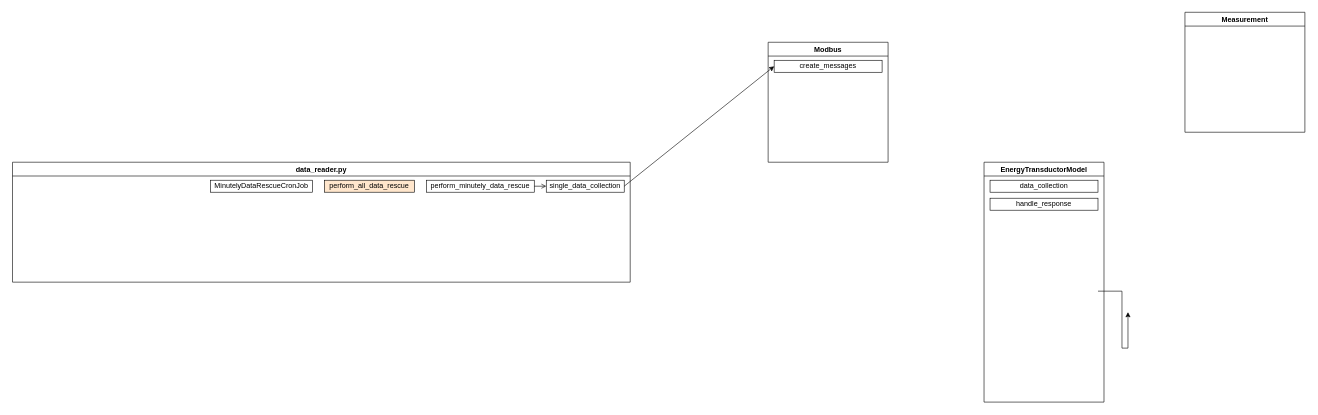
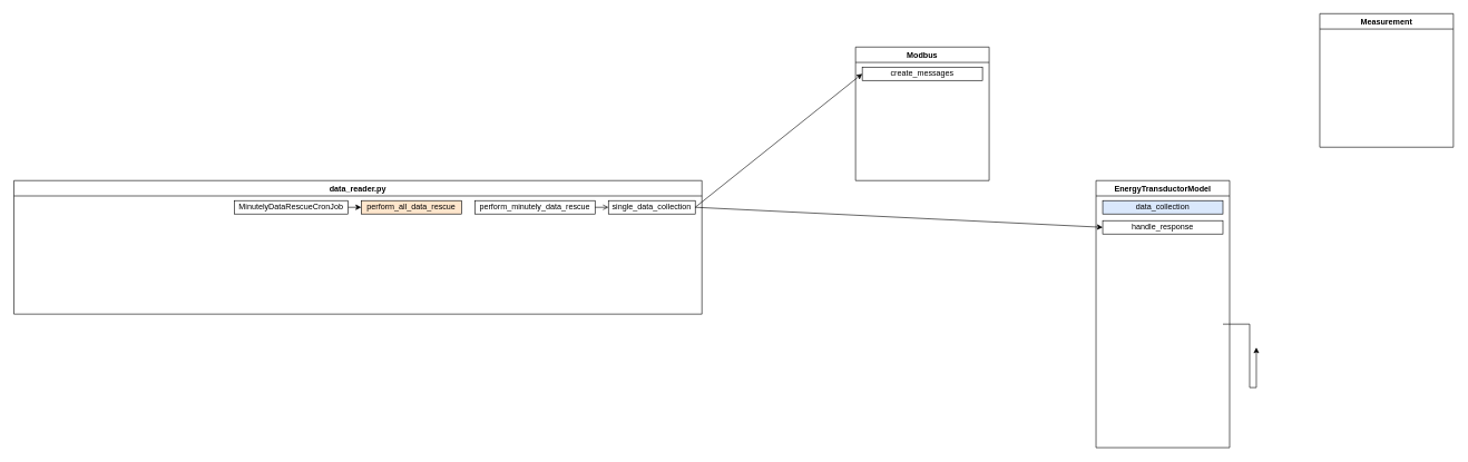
  <mxCell id="0" />
  <mxCell id="1" parent="0" />
  <mxCell id="2" value="EnergyTransductorModel" style="swimlane;" vertex="1" parent="1"><mxGeometry x="1640" y="270" width="200" height="400" as="geometry"><mxRectangle x="130" y="170" width="180" height="23" as="alternateBounds" /></mxGeometry></mxCell>
- <mxCell id="3" value="data_collection" style="rounded=0;whiteSpace=wrap;html=1;" vertex="1" parent="2"><mxGeometry x="10" y="30" width="180" height="20" as="geometry" /></mxCell>
+ <mxCell id="3" value="data_collection" style="rounded=0;whiteSpace=wrap;html=1;fillColor=#dae8fc;" vertex="1" parent="2"><mxGeometry x="10" y="30" width="180" height="20" as="geometry" /></mxCell>
  <mxCell id="4" value="handle_response" style="rounded=0;whiteSpace=wrap;html=1;" vertex="1" parent="2"><mxGeometry x="10" y="60" width="180" height="20" as="geometry" /></mxCell>
  <mxCell id="5" style="edgeStyle=orthogonalEdgeStyle;rounded=0;orthogonalLoop=1;jettySize=auto;html=1;exitX=1;exitY=0.25;exitDx=0;exitDy=0;entryX=1;entryY=0.5;entryDx=0;entryDy=0;" edge="1" parent="2"><mxGeometry relative="1" as="geometry"><mxPoint x="190" y="215" as="sourcePoint" /><Array as="points"><mxPoint x="230" y="215" /><mxPoint x="230" y="340" /></Array></mxGeometry></mxCell>
  <mxCell id="6" style="edgeStyle=orthogonalEdgeStyle;rounded=0;orthogonalLoop=1;jettySize=auto;html=1;exitX=1;exitY=0.25;exitDx=0;exitDy=0;entryX=1;entryY=0.25;entryDx=0;entryDy=0;" edge="1" parent="2"><mxGeometry relative="1" as="geometry"><mxPoint x="190" y="215" as="sourcePoint" /><Array as="points"><mxPoint x="230" y="215" /><mxPoint x="230" y="365" /></Array></mxGeometry></mxCell>
  <mxCell id="7" style="edgeStyle=orthogonalEdgeStyle;rounded=0;orthogonalLoop=1;jettySize=auto;html=1;exitX=1;exitY=0.5;exitDx=0;exitDy=0;entryX=1;entryY=0.5;entryDx=0;entryDy=0;" edge="1" parent="2"><mxGeometry relative="1" as="geometry"><mxPoint x="190" y="220" as="targetPoint" /></mxGeometry></mxCell>
  <mxCell id="8" style="edgeStyle=orthogonalEdgeStyle;rounded=0;orthogonalLoop=1;jettySize=auto;html=1;entryX=0;entryY=0.5;entryDx=0;entryDy=0;exitX=0;exitY=0.5;exitDx=0;exitDy=0;" edge="1" parent="2"><mxGeometry relative="1" as="geometry"><mxPoint x="10" y="190" as="targetPoint" /></mxGeometry></mxCell>
  <mxCell id="9" style="edgeStyle=orthogonalEdgeStyle;rounded=0;orthogonalLoop=1;jettySize=auto;html=1;entryX=0;entryY=0.5;entryDx=0;entryDy=0;exitX=0;exitY=0.5;exitDx=0;exitDy=0;" edge="1" parent="2"><mxGeometry relative="1" as="geometry"><mxPoint x="10" y="190" as="targetPoint" /></mxGeometry></mxCell>
  <mxCell id="10" style="edgeStyle=orthogonalEdgeStyle;rounded=0;orthogonalLoop=1;jettySize=auto;html=1;entryX=0;entryY=0.5;entryDx=0;entryDy=0;exitX=0;exitY=0.5;exitDx=0;exitDy=0;" edge="1" parent="2"><mxGeometry relative="1" as="geometry"><mxPoint x="10" y="190" as="targetPoint" /></mxGeometry></mxCell>
  <mxCell id="11" style="edgeStyle=orthogonalEdgeStyle;rounded=0;orthogonalLoop=1;jettySize=auto;html=1;exitX=1;exitY=0.25;exitDx=0;exitDy=0;entryX=1;entryY=0.5;entryDx=0;entryDy=0;" edge="1" parent="2"><mxGeometry relative="1" as="geometry"><mxPoint x="240" y="250" as="targetPoint" /><mxPoint x="190" y="215" as="sourcePoint" /><Array as="points"><mxPoint x="230" y="215" /><mxPoint x="230" y="310" /></Array></mxGeometry></mxCell>
  <mxCell id="12" value="Measurement" style="swimlane;" vertex="1" parent="1"><mxGeometry x="1975" y="20" width="200" height="200" as="geometry"><mxRectangle x="130" y="170" width="180" height="23" as="alternateBounds" /></mxGeometry></mxCell>
  <mxCell id="13" value="Modbus" style="swimlane;" vertex="1" parent="1"><mxGeometry x="1280" y="70" width="200" height="200" as="geometry"><mxRectangle x="130" y="170" width="180" height="23" as="alternateBounds" /></mxGeometry></mxCell>
  <mxCell id="14" value="create_messages" style="rounded=0;whiteSpace=wrap;html=1;" vertex="1" parent="13"><mxGeometry x="10" y="30" width="180" height="20" as="geometry" /></mxCell>
  <mxCell id="15" value="data_reader.py" style="swimlane;" vertex="1" parent="1"><mxGeometry x="20" y="270" width="1030" height="200" as="geometry"><mxRectangle x="130" y="170" width="180" height="23" as="alternateBounds" /></mxGeometry></mxCell>
  <mxCell id="16" value="single_data_collection" style="rounded=0;whiteSpace=wrap;html=1;" vertex="1" parent="15"><mxGeometry x="890" y="30" width="130" height="20" as="geometry" /></mxCell>
  <mxCell id="17" value="perform_minutely_data_rescue" style="rounded=0;whiteSpace=wrap;html=1;" vertex="1" parent="15"><mxGeometry x="690" y="30" width="180" height="20" as="geometry" /></mxCell>
  <mxCell id="18" style="edgeStyle=orthogonalEdgeStyle;rounded=0;orthogonalLoop=1;jettySize=auto;html=1;exitX=1;exitY=0.5;exitDx=0;exitDy=0;entryX=0;entryY=0.5;entryDx=0;entryDy=0;endArrow=open;" edge="1" parent="15" source="17" target="16"><mxGeometry relative="1" as="geometry" /></mxCell>
  <mxCell id="19" value="perform_all_data_rescue" style="rounded=0;whiteSpace=wrap;html=1;fillColor=#ffe6cc;" vertex="1" parent="15"><mxGeometry x="520" y="30" width="150" height="20" as="geometry" /></mxCell>
+ <mxCell id="20" style="edgeStyle=orthogonalEdgeStyle;rounded=0;orthogonalLoop=1;jettySize=auto;html=1;exitX=1;exitY=0.5;exitDx=0;exitDy=0;entryX=0;entryY=0.5;entryDx=0;entryDy=0;" edge="1" parent="15" source="21" target="19"><mxGeometry relative="1" as="geometry" /></mxCell>
  <mxCell id="21" value="MinutelyDataRescueCronJob" style="rounded=0;whiteSpace=wrap;html=1;" vertex="1" parent="15"><mxGeometry x="330" y="30" width="170" height="20" as="geometry" /></mxCell>
  <mxCell id="22" style="rounded=0;orthogonalLoop=1;jettySize=auto;html=1;exitX=1;exitY=0.5;exitDx=0;exitDy=0;entryX=0;entryY=0.5;entryDx=0;entryDy=0;" edge="1" parent="1" source="16" target="14"><mxGeometry relative="1" as="geometry" /></mxCell>
+ <mxCell id="23" style="edgeStyle=none;rounded=0;orthogonalLoop=1;jettySize=auto;html=1;exitX=1;exitY=0.5;exitDx=0;exitDy=0;entryX=0;entryY=0.5;entryDx=0;entryDy=0;" edge="1" parent="1" source="16" target="4"><mxGeometry relative="1" as="geometry"><mxPoint x="1550" y="380" as="targetPoint" /></mxGeometry></mxCell>
